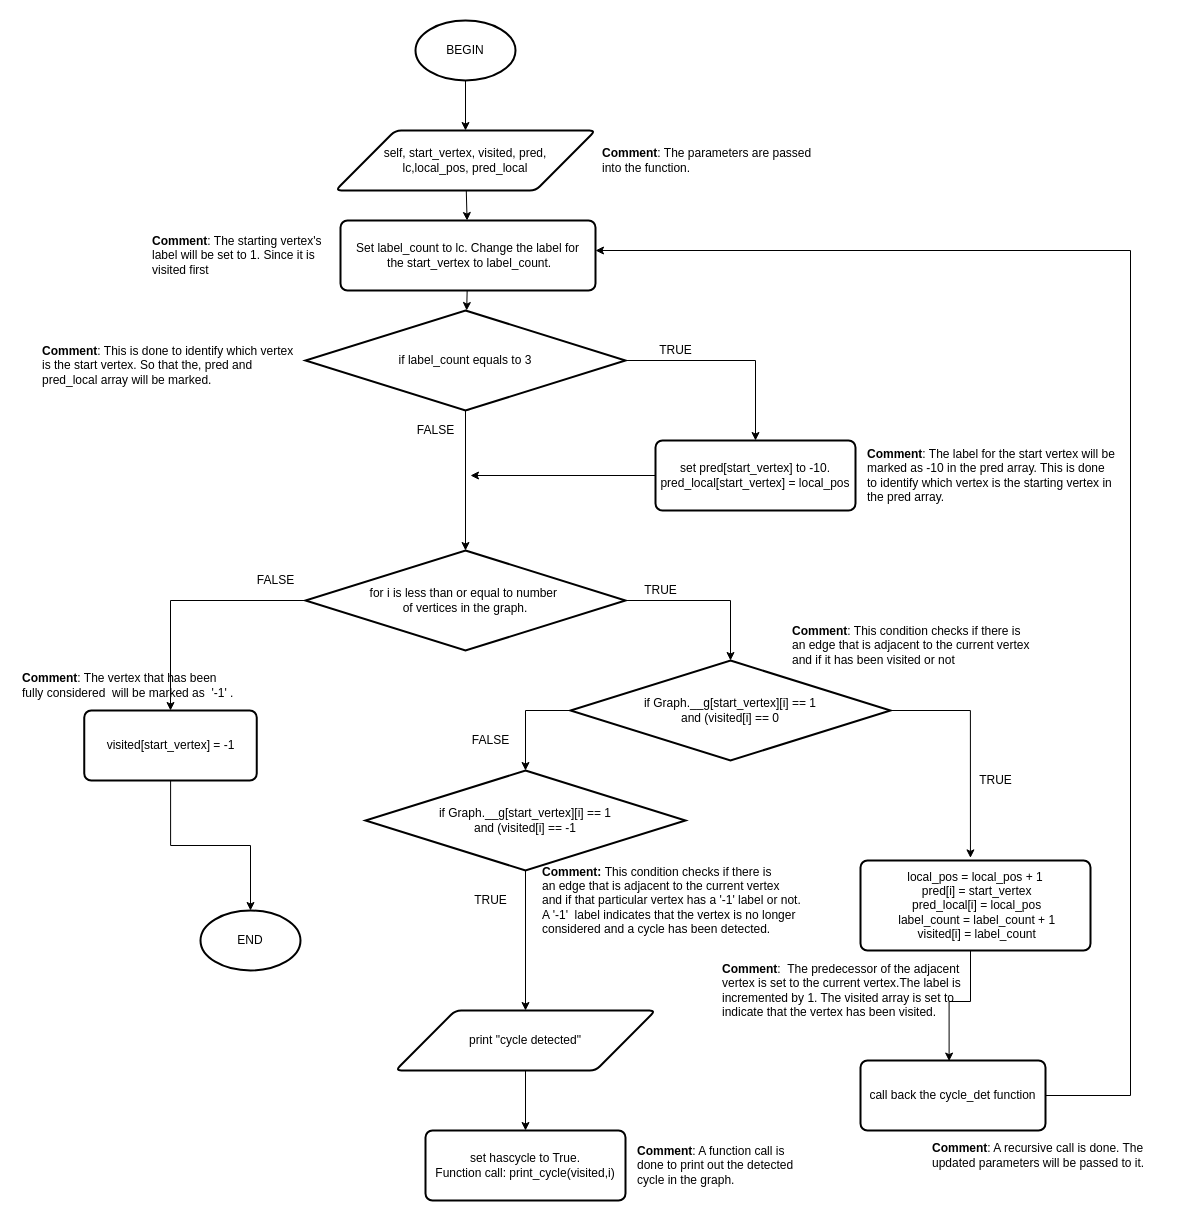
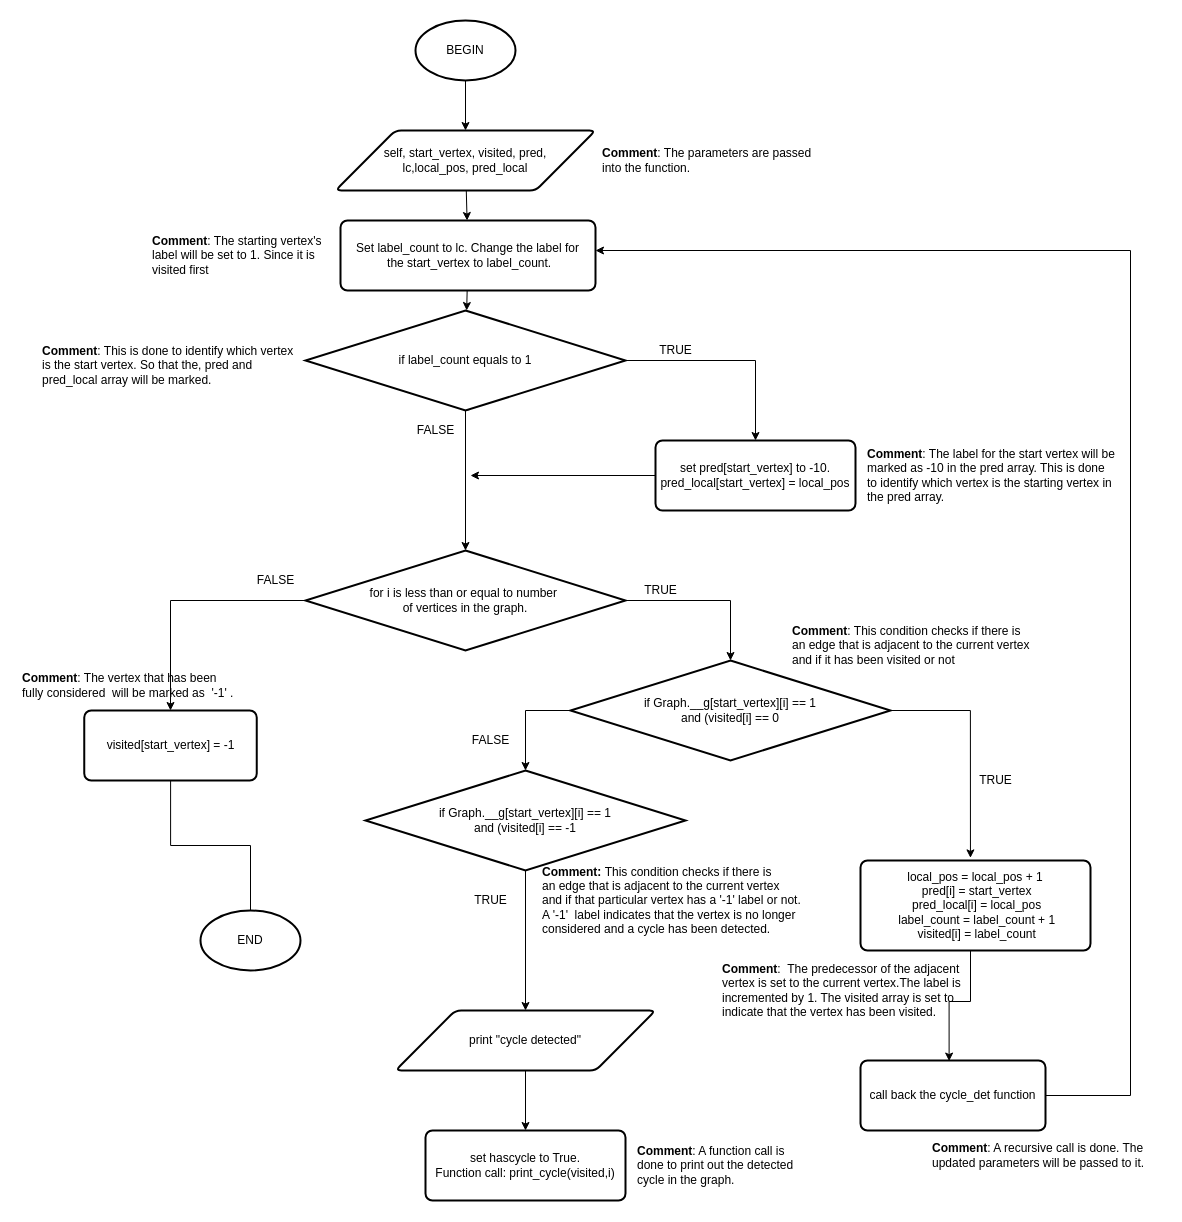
  <mxCell id="0" />
  <mxCell id="1" parent="0" />
  <mxCell id="2" value="" style="rounded=0;orthogonalLoop=1;jettySize=auto;html=1;" parent="1" source="3" target="5" edge="1"><mxGeometry relative="1" as="geometry" /></mxCell>
  <mxCell id="3" value="BEGIN" style="strokeWidth=2;html=1;shape=mxgraph.flowchart.start_1;whiteSpace=wrap;" parent="1" vertex="1"><mxGeometry x="415" y="20" width="100" height="60" as="geometry" /></mxCell>
  <mxCell id="4" value="" style="edgeStyle=none;rounded=0;orthogonalLoop=1;jettySize=auto;html=1;" parent="1" source="5" target="7" edge="1"><mxGeometry relative="1" as="geometry" /></mxCell>
  <mxCell id="5" value="self, start_vertex, visited, pred, &lt;br&gt;lc,local_pos, pred_local" style="shape=parallelogram;html=1;strokeWidth=2;perimeter=parallelogramPerimeter;whiteSpace=wrap;rounded=1;arcSize=12;size=0.23;" parent="1" vertex="1"><mxGeometry x="335" y="130" width="260" height="60" as="geometry" /></mxCell>
  <mxCell id="6" value="" style="edgeStyle=none;rounded=0;orthogonalLoop=1;jettySize=auto;html=1;" parent="1" source="7" target="10" edge="1"><mxGeometry relative="1" as="geometry" /></mxCell>
  <mxCell id="7" value="Set label_count to lc. Change the label for&lt;br&gt;&amp;nbsp;the start_vertex to label_count." style="rounded=1;whiteSpace=wrap;html=1;absoluteArcSize=1;arcSize=14;strokeWidth=2;" parent="1" vertex="1"><mxGeometry x="340" y="220" width="255" height="70" as="geometry" /></mxCell>
  <mxCell id="8" style="edgeStyle=orthogonalEdgeStyle;rounded=0;orthogonalLoop=1;jettySize=auto;html=1;entryX=0.5;entryY=0;entryDx=0;entryDy=0;exitX=1;exitY=0.5;exitDx=0;exitDy=0;exitPerimeter=0;" parent="1" source="10" target="12" edge="1"><mxGeometry relative="1" as="geometry" /></mxCell>
  <mxCell id="9" value="" style="edgeStyle=orthogonalEdgeStyle;rounded=0;orthogonalLoop=1;jettySize=auto;html=1;exitX=0.512;exitY=0.993;exitDx=0;exitDy=0;exitPerimeter=0;" parent="1" source="10" target="16" edge="1"><mxGeometry relative="1" as="geometry"><Array as="points"><mxPoint x="465" y="409" /></Array></mxGeometry></mxCell>
- <mxCell id="10" value="if label_count equals to 3" style="strokeWidth=2;html=1;shape=mxgraph.flowchart.decision;whiteSpace=wrap;" parent="1" vertex="1"><mxGeometry x="305" y="310" width="320" height="100" as="geometry" /></mxCell>
+ <mxCell id="10" value="if label_count equals to 1" style="strokeWidth=2;html=1;shape=mxgraph.flowchart.decision;whiteSpace=wrap;" parent="1" vertex="1"><mxGeometry x="305" y="310" width="320" height="100" as="geometry" /></mxCell>
  <mxCell id="11" style="edgeStyle=orthogonalEdgeStyle;rounded=0;orthogonalLoop=1;jettySize=auto;html=1;fontColor=#f0f0f0;" parent="1" source="12" edge="1"><mxGeometry relative="1" as="geometry"><mxPoint x="470" y="475" as="targetPoint" /><Array as="points"><mxPoint x="470" y="475" /><mxPoint x="470" y="475" /></Array></mxGeometry></mxCell>
  <mxCell id="12" value="set pred[start_vertex] to -10.&lt;br&gt;pred_local[start_vertex] = local_pos" style="rounded=1;whiteSpace=wrap;html=1;absoluteArcSize=1;arcSize=14;strokeWidth=2;" parent="1" vertex="1"><mxGeometry x="655" y="440" width="200" height="70" as="geometry" /></mxCell>
  <mxCell id="13" value="TRUE" style="text;html=1;align=center;verticalAlign=middle;resizable=0;points=[];autosize=1;" parent="1" vertex="1"><mxGeometry x="650" y="340" width="50" height="20" as="geometry" /></mxCell>
  <mxCell id="14" style="edgeStyle=orthogonalEdgeStyle;rounded=0;orthogonalLoop=1;jettySize=auto;html=1;entryX=0.5;entryY=0;entryDx=0;entryDy=0;entryPerimeter=0;" parent="1" source="16" target="19" edge="1"><mxGeometry relative="1" as="geometry"><mxPoint x="730" y="670" as="targetPoint" /><Array as="points"><mxPoint x="730" y="600" /></Array></mxGeometry></mxCell>
  <mxCell id="15" style="edgeStyle=orthogonalEdgeStyle;rounded=0;orthogonalLoop=1;jettySize=auto;html=1;entryX=0.5;entryY=0;entryDx=0;entryDy=0;exitX=0;exitY=0.5;exitDx=0;exitDy=0;exitPerimeter=0;" parent="1" source="16" target="34" edge="1"><mxGeometry relative="1" as="geometry" /></mxCell>
  <mxCell id="16" value="for i is less than or equal to number&amp;nbsp;&lt;br&gt;of vertices in the graph." style="strokeWidth=2;html=1;shape=mxgraph.flowchart.decision;whiteSpace=wrap;" parent="1" vertex="1"><mxGeometry x="305" y="550" width="320" height="100" as="geometry" /></mxCell>
  <mxCell id="17" style="edgeStyle=orthogonalEdgeStyle;rounded=0;orthogonalLoop=1;jettySize=auto;html=1;entryX=0.478;entryY=-0.029;entryDx=0;entryDy=0;entryPerimeter=0;exitX=1;exitY=0.5;exitDx=0;exitDy=0;exitPerimeter=0;" parent="1" source="19" target="22" edge="1"><mxGeometry relative="1" as="geometry"><mxPoint x="970" y="850" as="targetPoint" /><Array as="points"><mxPoint x="970" y="710" /></Array></mxGeometry></mxCell>
  <mxCell id="18" style="edgeStyle=orthogonalEdgeStyle;rounded=0;orthogonalLoop=1;jettySize=auto;html=1;entryX=0.5;entryY=0;entryDx=0;entryDy=0;entryPerimeter=0;exitX=0;exitY=0.5;exitDx=0;exitDy=0;exitPerimeter=0;" parent="1" source="19" target="27" edge="1"><mxGeometry relative="1" as="geometry"><Array as="points"><mxPoint x="525" y="710" /></Array></mxGeometry></mxCell>
  <mxCell id="19" value="if&amp;nbsp;Graph.__g[start_vertex][i] == 1 &lt;br&gt;and (visited[i] == 0" style="strokeWidth=2;html=1;shape=mxgraph.flowchart.decision;whiteSpace=wrap;" parent="1" vertex="1"><mxGeometry x="570" y="660" width="320" height="100" as="geometry" /></mxCell>
  <mxCell id="20" value="TRUE" style="text;html=1;align=center;verticalAlign=middle;resizable=0;points=[];autosize=1;" parent="1" vertex="1"><mxGeometry x="635" y="580" width="50" height="20" as="geometry" /></mxCell>
  <mxCell id="21" style="edgeStyle=orthogonalEdgeStyle;rounded=0;orthogonalLoop=1;jettySize=auto;html=1;entryX=0.479;entryY=0.008;entryDx=0;entryDy=0;entryPerimeter=0;" parent="1" source="22" target="25" edge="1"><mxGeometry relative="1" as="geometry"><Array as="points"><mxPoint x="970" y="1001" /></Array></mxGeometry></mxCell>
  <mxCell id="22" value="local_pos = local_pos + 1 &lt;br&gt;&amp;nbsp;pred[i] = start_vertex &lt;br&gt;&amp;nbsp;pred_local[i] = local_pos &lt;br&gt;&amp;nbsp;label_count = label_count + 1 &lt;br&gt;&amp;nbsp;visited[i] = label_count" style="rounded=1;whiteSpace=wrap;html=1;absoluteArcSize=1;arcSize=14;strokeWidth=2;" parent="1" vertex="1"><mxGeometry x="860" y="860" width="230" height="90" as="geometry" /></mxCell>
  <mxCell id="23" value="TRUE" style="text;html=1;align=center;verticalAlign=middle;resizable=0;points=[];autosize=1;" parent="1" vertex="1"><mxGeometry x="970" y="770" width="50" height="20" as="geometry" /></mxCell>
  <mxCell id="24" style="edgeStyle=orthogonalEdgeStyle;rounded=0;orthogonalLoop=1;jettySize=auto;html=1;" parent="1" source="25" target="7" edge="1"><mxGeometry relative="1" as="geometry"><mxPoint x="570" y="250" as="targetPoint" /><Array as="points"><mxPoint x="1130" y="1095" /><mxPoint x="1130" y="250" /></Array></mxGeometry></mxCell>
  <mxCell id="25" value="call back the cycle_det function" style="rounded=1;whiteSpace=wrap;html=1;absoluteArcSize=1;arcSize=14;strokeWidth=2;" parent="1" vertex="1"><mxGeometry x="860" y="1060" width="185" height="70" as="geometry" /></mxCell>
  <mxCell id="26" style="edgeStyle=orthogonalEdgeStyle;rounded=0;orthogonalLoop=1;jettySize=auto;html=1;" parent="1" source="27" target="30" edge="1"><mxGeometry relative="1" as="geometry" /></mxCell>
  <mxCell id="27" value="if&amp;nbsp;Graph.__g[start_vertex][i] == 1 &lt;br&gt;and (visited[i] == -1" style="strokeWidth=2;html=1;shape=mxgraph.flowchart.decision;whiteSpace=wrap;" parent="1" vertex="1"><mxGeometry x="365" y="770" width="320" height="100" as="geometry" /></mxCell>
  <mxCell id="28" value="FALSE" style="text;html=1;align=center;verticalAlign=middle;resizable=0;points=[];autosize=1;" parent="1" vertex="1"><mxGeometry x="465" y="730" width="50" height="20" as="geometry" /></mxCell>
  <mxCell id="29" style="rounded=0;orthogonalLoop=1;jettySize=auto;html=1;entryX=0.5;entryY=0;entryDx=0;entryDy=0;" parent="1" source="30" target="31" edge="1"><mxGeometry relative="1" as="geometry" /></mxCell>
  <mxCell id="30" value="print &quot;cycle detected&quot;" style="shape=parallelogram;html=1;strokeWidth=2;perimeter=parallelogramPerimeter;whiteSpace=wrap;rounded=1;arcSize=12;size=0.23;" parent="1" vertex="1"><mxGeometry x="395" y="1010" width="260" height="60" as="geometry" /></mxCell>
  <mxCell id="31" value="set hascycle to True.&lt;br&gt;Function call: print_cycle(visited,i)" style="rounded=1;whiteSpace=wrap;html=1;absoluteArcSize=1;arcSize=14;strokeWidth=2;" parent="1" vertex="1"><mxGeometry x="425" y="1130" width="200" height="70" as="geometry" /></mxCell>
  <mxCell id="32" value="TRUE" style="text;html=1;align=center;verticalAlign=middle;resizable=0;points=[];autosize=1;" parent="1" vertex="1"><mxGeometry x="465" y="890" width="50" height="20" as="geometry" /></mxCell>
- <mxCell id="33" style="edgeStyle=orthogonalEdgeStyle;rounded=0;orthogonalLoop=1;jettySize=auto;html=1;entryX=0.5;entryY=0;entryDx=0;entryDy=0;entryPerimeter=0;" parent="1" source="34" target="36" edge="1"><mxGeometry relative="1" as="geometry" /></mxCell>
+ <mxCell id="33" style="edgeStyle=orthogonalEdgeStyle;rounded=0;orthogonalLoop=1;jettySize=auto;html=1;entryX=0.5;entryY=0;entryDx=0;entryDy=0;entryPerimeter=0;endArrow=none;" parent="1" source="34" target="36" edge="1"><mxGeometry relative="1" as="geometry" /></mxCell>
  <mxCell id="34" value="visited[start_vertex] = -1" style="rounded=1;whiteSpace=wrap;html=1;absoluteArcSize=1;arcSize=14;strokeWidth=2;" parent="1" vertex="1"><mxGeometry x="83.75" y="710" width="172.5" height="70" as="geometry" /></mxCell>
  <mxCell id="35" value="FALSE" style="text;html=1;align=center;verticalAlign=middle;resizable=0;points=[];autosize=1;" parent="1" vertex="1"><mxGeometry y="570" width="50" height="20" as="geometry" x="250" /></mxCell>
  <mxCell id="36" value="END" style="strokeWidth=2;html=1;shape=mxgraph.flowchart.start_1;whiteSpace=wrap;" parent="1" vertex="1"><mxGeometry x="200" y="910" width="100" height="60" as="geometry" /></mxCell>
  <mxCell id="37" value="FALSE" style="text;html=1;align=center;verticalAlign=middle;resizable=0;points=[];autosize=1;" parent="1" vertex="1"><mxGeometry x="410" y="420" width="50" height="20" as="geometry" /></mxCell>
  <mxCell id="38" value="&lt;b&gt;Comment&lt;/b&gt;: The parameters are passed &lt;br&gt;into the function." style="text;html=1;align=left;verticalAlign=middle;resizable=0;points=[];autosize=1;" parent="1" vertex="1"><mxGeometry x="600" y="145" width="230" height="30" as="geometry" /></mxCell>
  <mxCell id="39" value="&lt;b&gt;Comment&lt;/b&gt;: The starting vertex's &lt;br&gt;label&amp;nbsp;will be set to 1.&amp;nbsp;Since it is &lt;br&gt;visited first" style="text;html=1;align=left;verticalAlign=middle;resizable=0;points=[];autosize=1;" parent="1" vertex="1"><mxGeometry x="150" y="230" width="190" height="50" as="geometry" /></mxCell>
  <mxCell id="40" value="&lt;b&gt;Comment&lt;/b&gt;: This is done to identify which vertex&lt;br&gt;is the start vertex. So that the, pred and &lt;br&gt;pred_local array will be marked." style="text;html=1;align=left;verticalAlign=middle;resizable=0;points=[];autosize=1;" parent="1" vertex="1"><mxGeometry x="40" y="340" width="270" height="50" as="geometry" /></mxCell>
  <mxCell id="41" value="&lt;b&gt;Comment&lt;/b&gt;: The label for the start vertex&amp;nbsp;will be &lt;br&gt;marked as -10 in the pred array. This is done&lt;br&gt;to identify which vertex is the starting vertex in&lt;br&gt;the pred array." style="text;html=1;align=left;verticalAlign=middle;resizable=0;points=[];autosize=1;" parent="1" vertex="1"><mxGeometry x="865" y="445" width="260" height="60" as="geometry" /></mxCell>
  <mxCell id="42" value="&lt;b&gt;Comment&lt;/b&gt;: This condition checks if there is &lt;br&gt;an edge that is&amp;nbsp;adjacent to the current vertex &lt;br&gt;and if it has been visited or not" style="text;html=1;align=left;verticalAlign=middle;resizable=0;points=[];autosize=1;" parent="1" vertex="1"><mxGeometry x="790" y="620" width="250" height="50" as="geometry" /></mxCell>
  <mxCell id="43" value="&lt;b&gt;Comment&lt;/b&gt;:&amp;nbsp; The&amp;nbsp;predecessor of the adjacent &lt;br&gt;vertex is set to the current vertex.The label is &lt;br&gt;incremented by 1. The visited array is set to &lt;br&gt;indicate that the vertex has been visited." style="text;html=1;align=left;verticalAlign=middle;resizable=0;points=[];autosize=1;" parent="1" vertex="1"><mxGeometry x="720" y="960" width="250" height="60" as="geometry" /></mxCell>
  <mxCell id="44" value="&lt;b&gt;Comment&lt;/b&gt;: A recursive call is done. The &lt;br&gt;updated parameters will be passed to it.&amp;nbsp;" style="text;html=1;align=left;verticalAlign=middle;resizable=0;points=[];autosize=1;" parent="1" vertex="1"><mxGeometry x="930" y="1140" width="230" height="30" as="geometry" /></mxCell>
  <mxCell id="45" value="&lt;b&gt;Comment&lt;/b&gt;: A function call is &lt;br&gt;done to print out the detected &lt;br&gt;cycle in the graph." style="text;html=1;align=left;verticalAlign=middle;resizable=0;points=[];autosize=1;" parent="1" vertex="1"><mxGeometry x="635" y="1140" width="170" height="50" as="geometry" /></mxCell>
  <mxCell id="46" value="&lt;b&gt;Comment&lt;/b&gt;: The vertex that has been &lt;br&gt;fully considered&amp;nbsp; will be marked as&amp;nbsp; '-1' ." style="text;html=1;align=left;verticalAlign=middle;resizable=0;points=[];autosize=1;" parent="1" vertex="1"><mxGeometry x="20" y="670" width="230" height="30" as="geometry" /></mxCell>
  <mxCell id="47" value="&lt;b&gt;Comment: &lt;/b&gt;This condition checks if there is&lt;br&gt;an edge that is adjacent to the current vertex&amp;nbsp;&lt;br&gt;and if that particular vertex has a '-1' label or not.&lt;br&gt;A '-1'&amp;nbsp; label indicates that the vertex is no longer&lt;br&gt;considered and a cycle has been detected." style="text;html=1;align=left;verticalAlign=middle;resizable=0;points=[];autosize=1;" parent="1" vertex="1"><mxGeometry x="540" y="865" width="270" height="70" as="geometry" /></mxCell>
